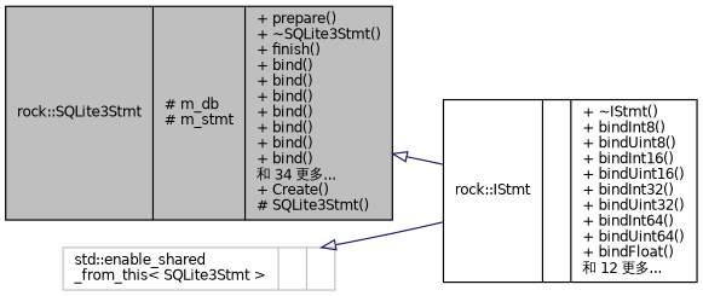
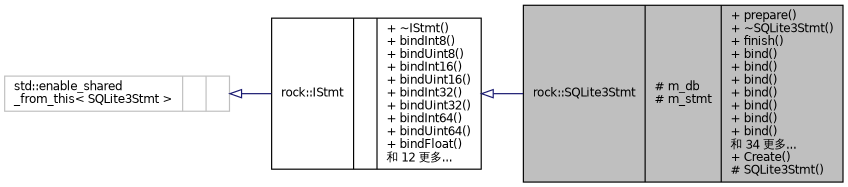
  digraph {
    fontname="DejaVu Sans"
    rankdir=LR
    node [color=black fillcolor=white fontname="DejaVu Sans" fontsize=10 shape=record style=filled]
    edge [arrowtail=onormal color=midnightblue dir=back fontname="DejaVu Sans" fontsize=10 labelfontname=Helvetica labelfontsize=10 style=solid]
    n1 [fillcolor=grey75 fontcolor=black height=0.2 label="{rock::SQLite3Stmt\n|# m_db\l# m_stmt\l|+ prepare()\l+ ~SQLite3Stmt()\l+ finish()\l+ bind()\l+ bind()\l+ bind()\l+ bind()\l+ bind()\l+ bind()\l+ bind()\l和 34 更多...\l+ Create()\l# SQLite3Stmt()\l}" width=0.4]
    n2 [height=0.2 label="{rock::IStmt\n||+ ~IStmt()\l+ bindInt8()\l+ bindUint8()\l+ bindInt16()\l+ bindUint16()\l+ bindInt32()\l+ bindUint32()\l+ bindInt64()\l+ bindUint64()\l+ bindFloat()\l和 12 更多...\l}" width=0.4]
    n3 [color=grey75 height=0.2 label="{std::enable_shared\l_from_this\< SQLite3Stmt \>\n||}" width=0.4]
-   n1 -> n2
+   n2 -> n1
    n3 -> n2
  }
